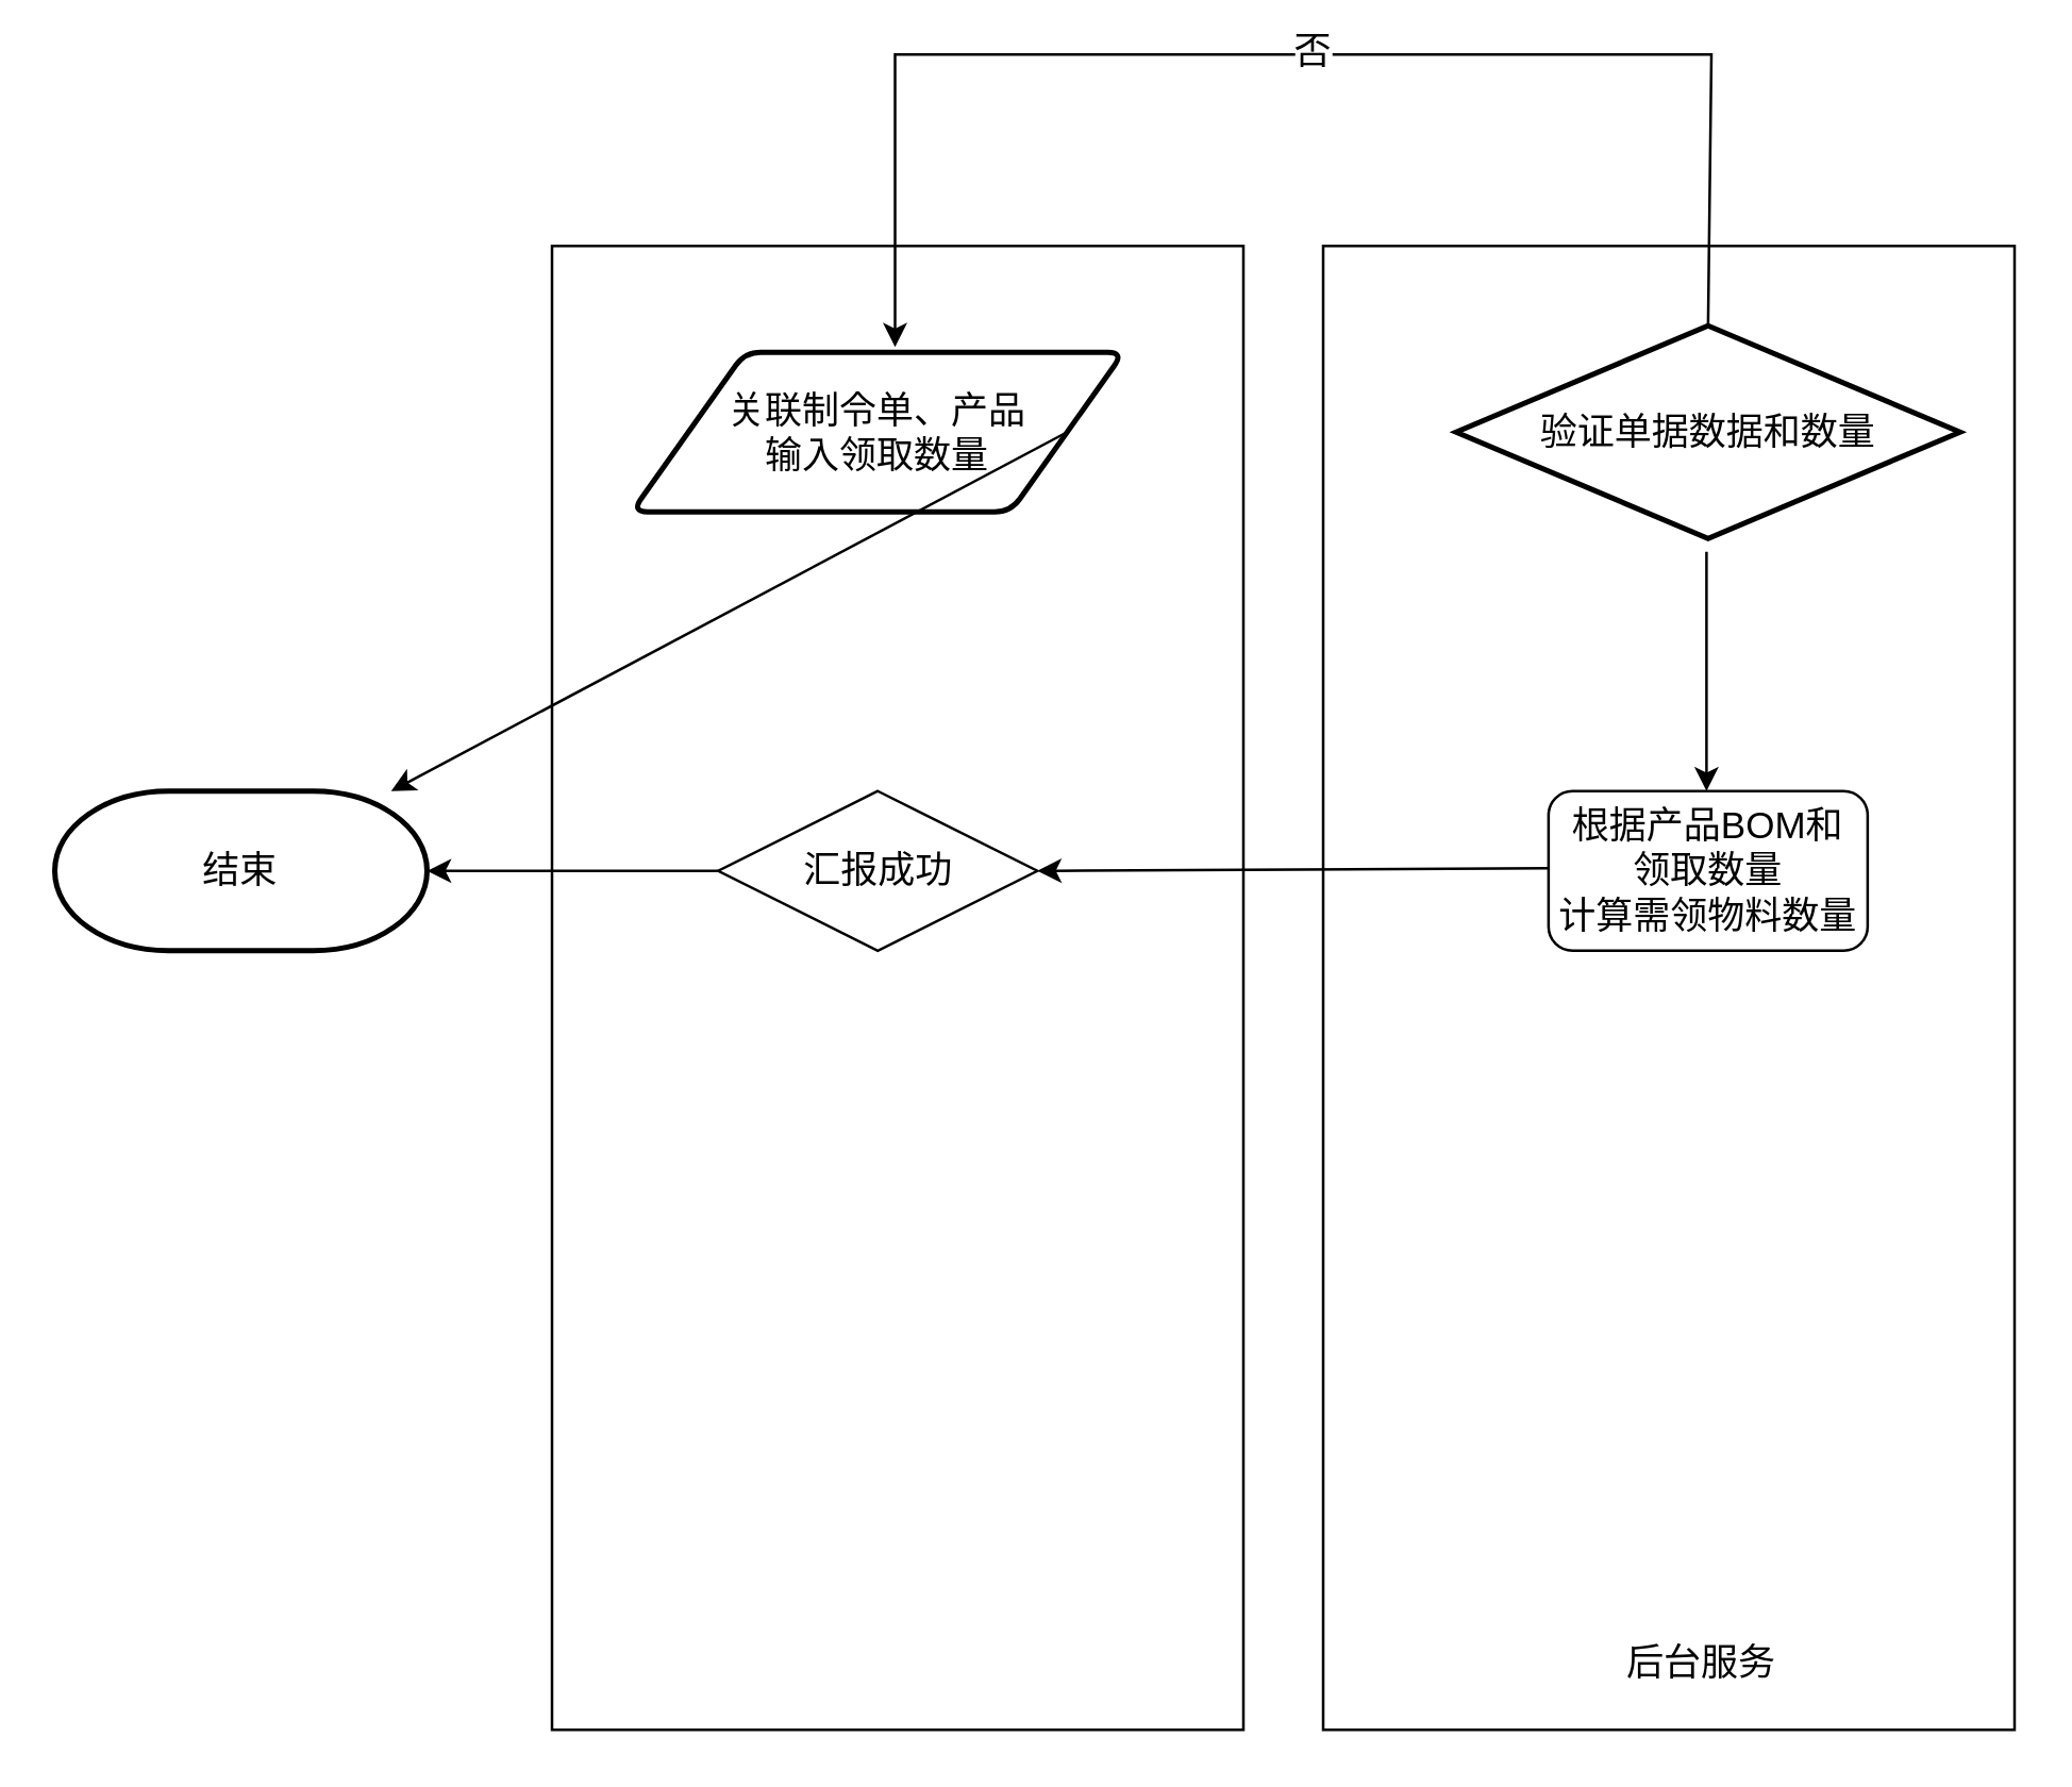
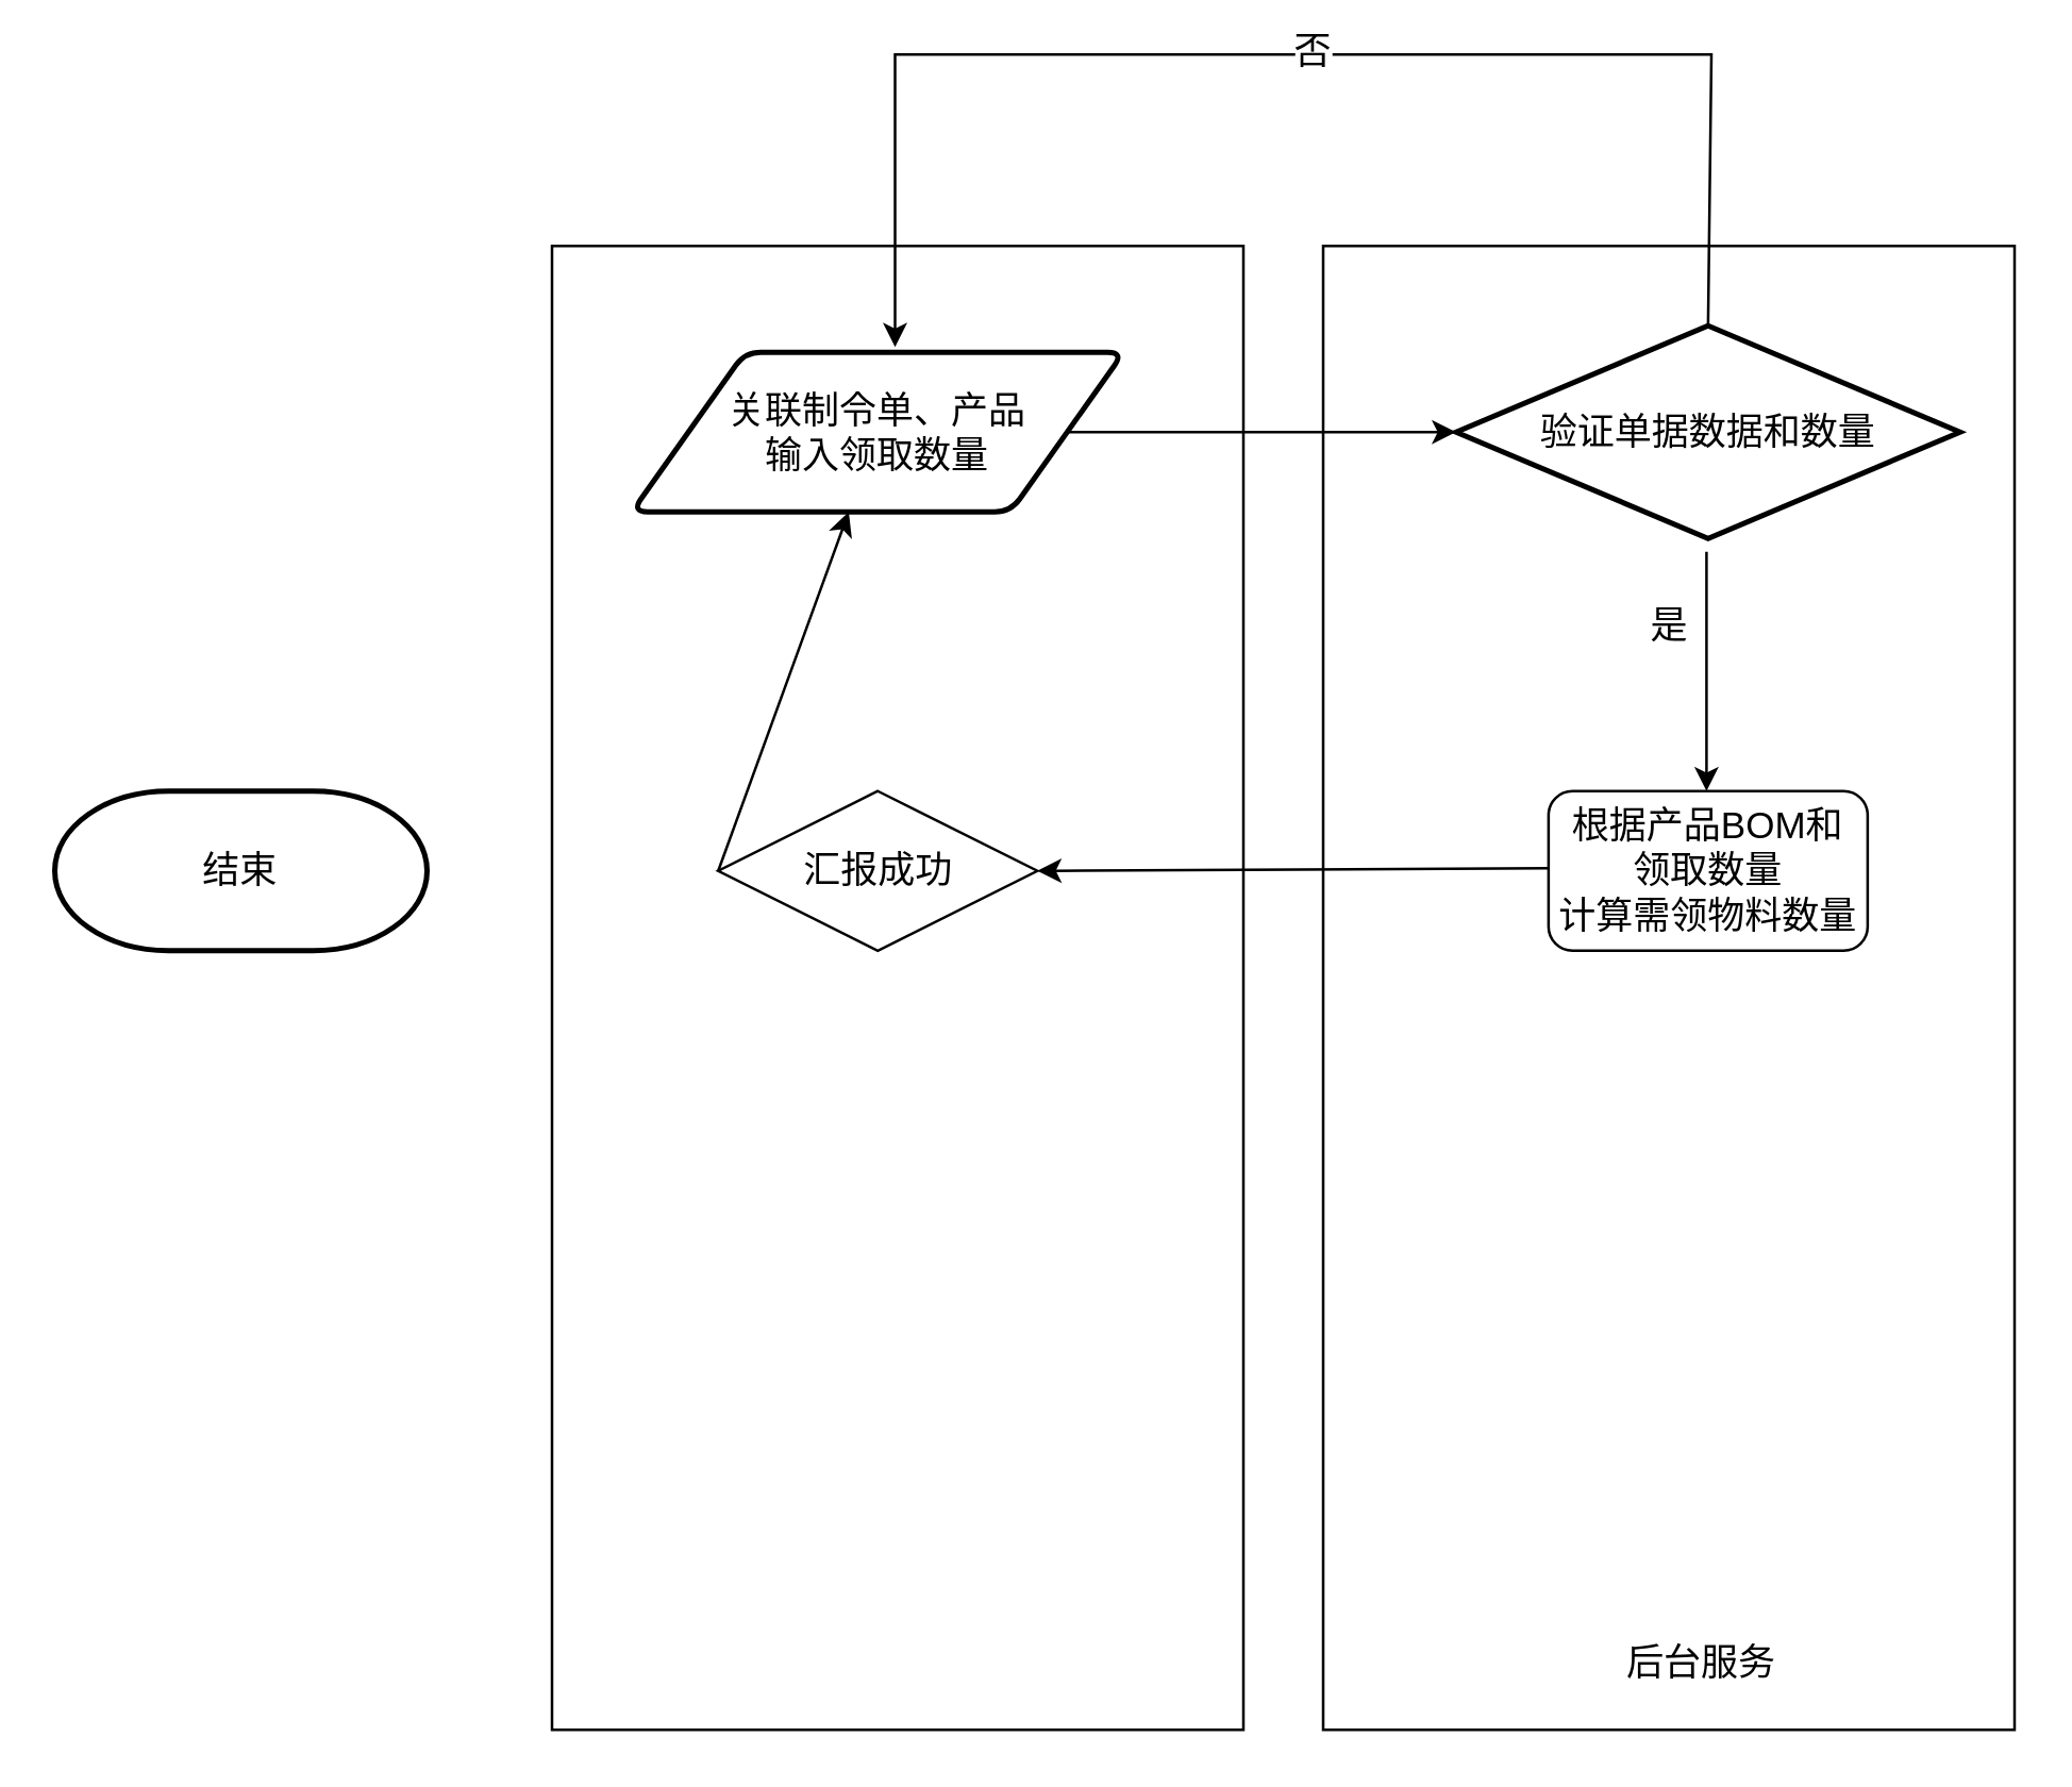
  <mxCell id="0" />
  <mxCell id="1" parent="0" />
  <mxCell id="2" value="" style="verticalLabelPosition=bottom;verticalAlign=top;html=1;shape=mxgraph.basic.rect;fillColor2=none;strokeWidth=1;size=20;indent=5;fontSize=14;" vertex="1" parent="1"><mxGeometry x="497" y="92" width="260" height="558" as="geometry" /></mxCell>
  <mxCell id="3" value="" style="verticalLabelPosition=bottom;verticalAlign=top;html=1;shape=mxgraph.basic.rect;fillColor2=none;strokeWidth=1;size=20;indent=5;fontSize=14;" vertex="1" parent="1"><mxGeometry x="207" y="92" width="260" height="558" as="geometry" /></mxCell>
  <mxCell id="4" value="关联制令单、产品&lt;br&gt;输入领取数量" style="shape=parallelogram;html=1;strokeWidth=2;perimeter=parallelogramPerimeter;whiteSpace=wrap;rounded=1;arcSize=12;size=0.23;fontSize=14;" vertex="1" parent="1"><mxGeometry x="237" y="132" width="185" height="60" as="geometry" /></mxCell>
  <mxCell id="5" value="验证单据数据和数量" style="strokeWidth=2;html=1;shape=mxgraph.flowchart.decision;whiteSpace=wrap;fontSize=14;" vertex="1" parent="1"><mxGeometry x="547" y="122" width="189.5" height="80" as="geometry" /></mxCell>
  <mxCell id="6" value="结束" style="strokeWidth=2;html=1;shape=mxgraph.flowchart.terminator;whiteSpace=wrap;fontSize=14;" vertex="1" parent="1"><mxGeometry x="20" y="297" width="140" height="60" as="geometry" /></mxCell>
+ <mxCell id="7" value="是" style="text;html=1;align=center;verticalAlign=middle;resizable=0;points=[];autosize=1;strokeColor=none;fillColor=none;fontSize=14;" vertex="1" parent="1"><mxGeometry x="607" y="220" width="40" height="30" as="geometry" /></mxCell>
  <mxCell id="8" value="根据产品BOM和&lt;br&gt;领取数量&lt;br&gt;计算需领物料数量" style="rounded=1;whiteSpace=wrap;html=1;fontSize=14;" vertex="1" parent="1"><mxGeometry x="581.75" y="297" width="120" height="60" as="geometry" /></mxCell>
  <mxCell id="9" value="" style="endArrow=classic;html=1;rounded=0;fontSize=14;" edge="1" parent="1"><mxGeometry width="50" height="50" relative="1" as="geometry"><mxPoint x="641.16" y="207" as="sourcePoint" /><mxPoint x="641.16" y="297" as="targetPoint" /></mxGeometry></mxCell>
  <mxCell id="10" value="后台服务" style="text;html=1;align=center;verticalAlign=middle;resizable=0;points=[];autosize=1;strokeColor=none;fillColor=none;fontSize=14;" vertex="1" parent="1"><mxGeometry x="598.75" y="610" width="80" height="30" as="geometry" /></mxCell>
- <mxCell id="11" value="" style="endArrow=classic;html=1;rounded=0;fontSize=14;exitX=1;exitY=0.5;exitDx=0;exitDy=0;" edge="1" parent="1" source="4" target="6"><mxGeometry width="50" height="50" relative="1" as="geometry"><mxPoint x="317" y="32" as="sourcePoint" /><mxPoint x="367" y="-18" as="targetPoint" /></mxGeometry></mxCell>
+ <mxCell id="11" value="" style="endArrow=classic;html=1;rounded=0;fontSize=14;exitX=1;exitY=0.5;exitDx=0;exitDy=0;entryX=0;entryY=0.5;entryDx=0;entryDy=0;entryPerimeter=0;" edge="1" parent="1" source="4" target="5"><mxGeometry width="50" height="50" relative="1" as="geometry"><mxPoint x="317" y="32" as="sourcePoint" /><mxPoint x="367" y="-18" as="targetPoint" /></mxGeometry></mxCell>
  <mxCell id="12" value="汇报成功" style="rhombus;whiteSpace=wrap;html=1;fontSize=14;" vertex="1" parent="1"><mxGeometry x="269.5" y="297" width="120" height="60" as="geometry" /></mxCell>
  <mxCell id="13" value="" style="endArrow=classic;html=1;rounded=0;fontSize=14;exitX=0;exitY=0.5;exitDx=0;exitDy=0;entryX=1;entryY=0.5;entryDx=0;entryDy=0;" edge="1" parent="1" target="12"><mxGeometry width="50" height="50" relative="1" as="geometry"><mxPoint x="581.75" y="326" as="sourcePoint" /><mxPoint x="387" y="341" as="targetPoint" /></mxGeometry></mxCell>
- <mxCell id="14" value="" style="endArrow=classic;html=1;rounded=0;fontSize=14;entryX=1;entryY=0.5;entryDx=0;entryDy=0;entryPerimeter=0;exitX=0;exitY=0.5;exitDx=0;exitDy=0;" edge="1" parent="1" source="12" target="6"><mxGeometry width="50" height="50" relative="1" as="geometry"><mxPoint x="317" y="392" as="sourcePoint" /><mxPoint x="367" y="342" as="targetPoint" /></mxGeometry></mxCell>
+ <mxCell id="14" value="" style="endArrow=classic;html=1;rounded=0;fontSize=14;exitX=0;exitY=0.5;exitDx=0;exitDy=0;" edge="1" parent="1" source="12" target="4"><mxGeometry width="50" height="50" relative="1" as="geometry"><mxPoint x="317" y="392" as="sourcePoint" /><mxPoint x="367" y="342" as="targetPoint" /></mxGeometry></mxCell>
  <mxCell id="15" value="" style="endArrow=classic;html=1;rounded=0;exitX=0.5;exitY=0;exitDx=0;exitDy=0;exitPerimeter=0;" edge="1" parent="1" source="5"><mxGeometry width="50" height="50" relative="1" as="geometry"><mxPoint x="386" y="260" as="sourcePoint" /><mxPoint x="336" y="130" as="targetPoint" /><Array as="points"><mxPoint x="643" y="20" /><mxPoint x="336" y="20" /></Array></mxGeometry></mxCell>
  <mxCell id="16" value="否" style="edgeLabel;html=1;align=center;verticalAlign=middle;resizable=0;points=[];fontSize=14;" vertex="1" connectable="0" parent="15"><mxGeometry x="-0.025" y="-3" relative="1" as="geometry"><mxPoint y="1" as="offset" /></mxGeometry></mxCell>
